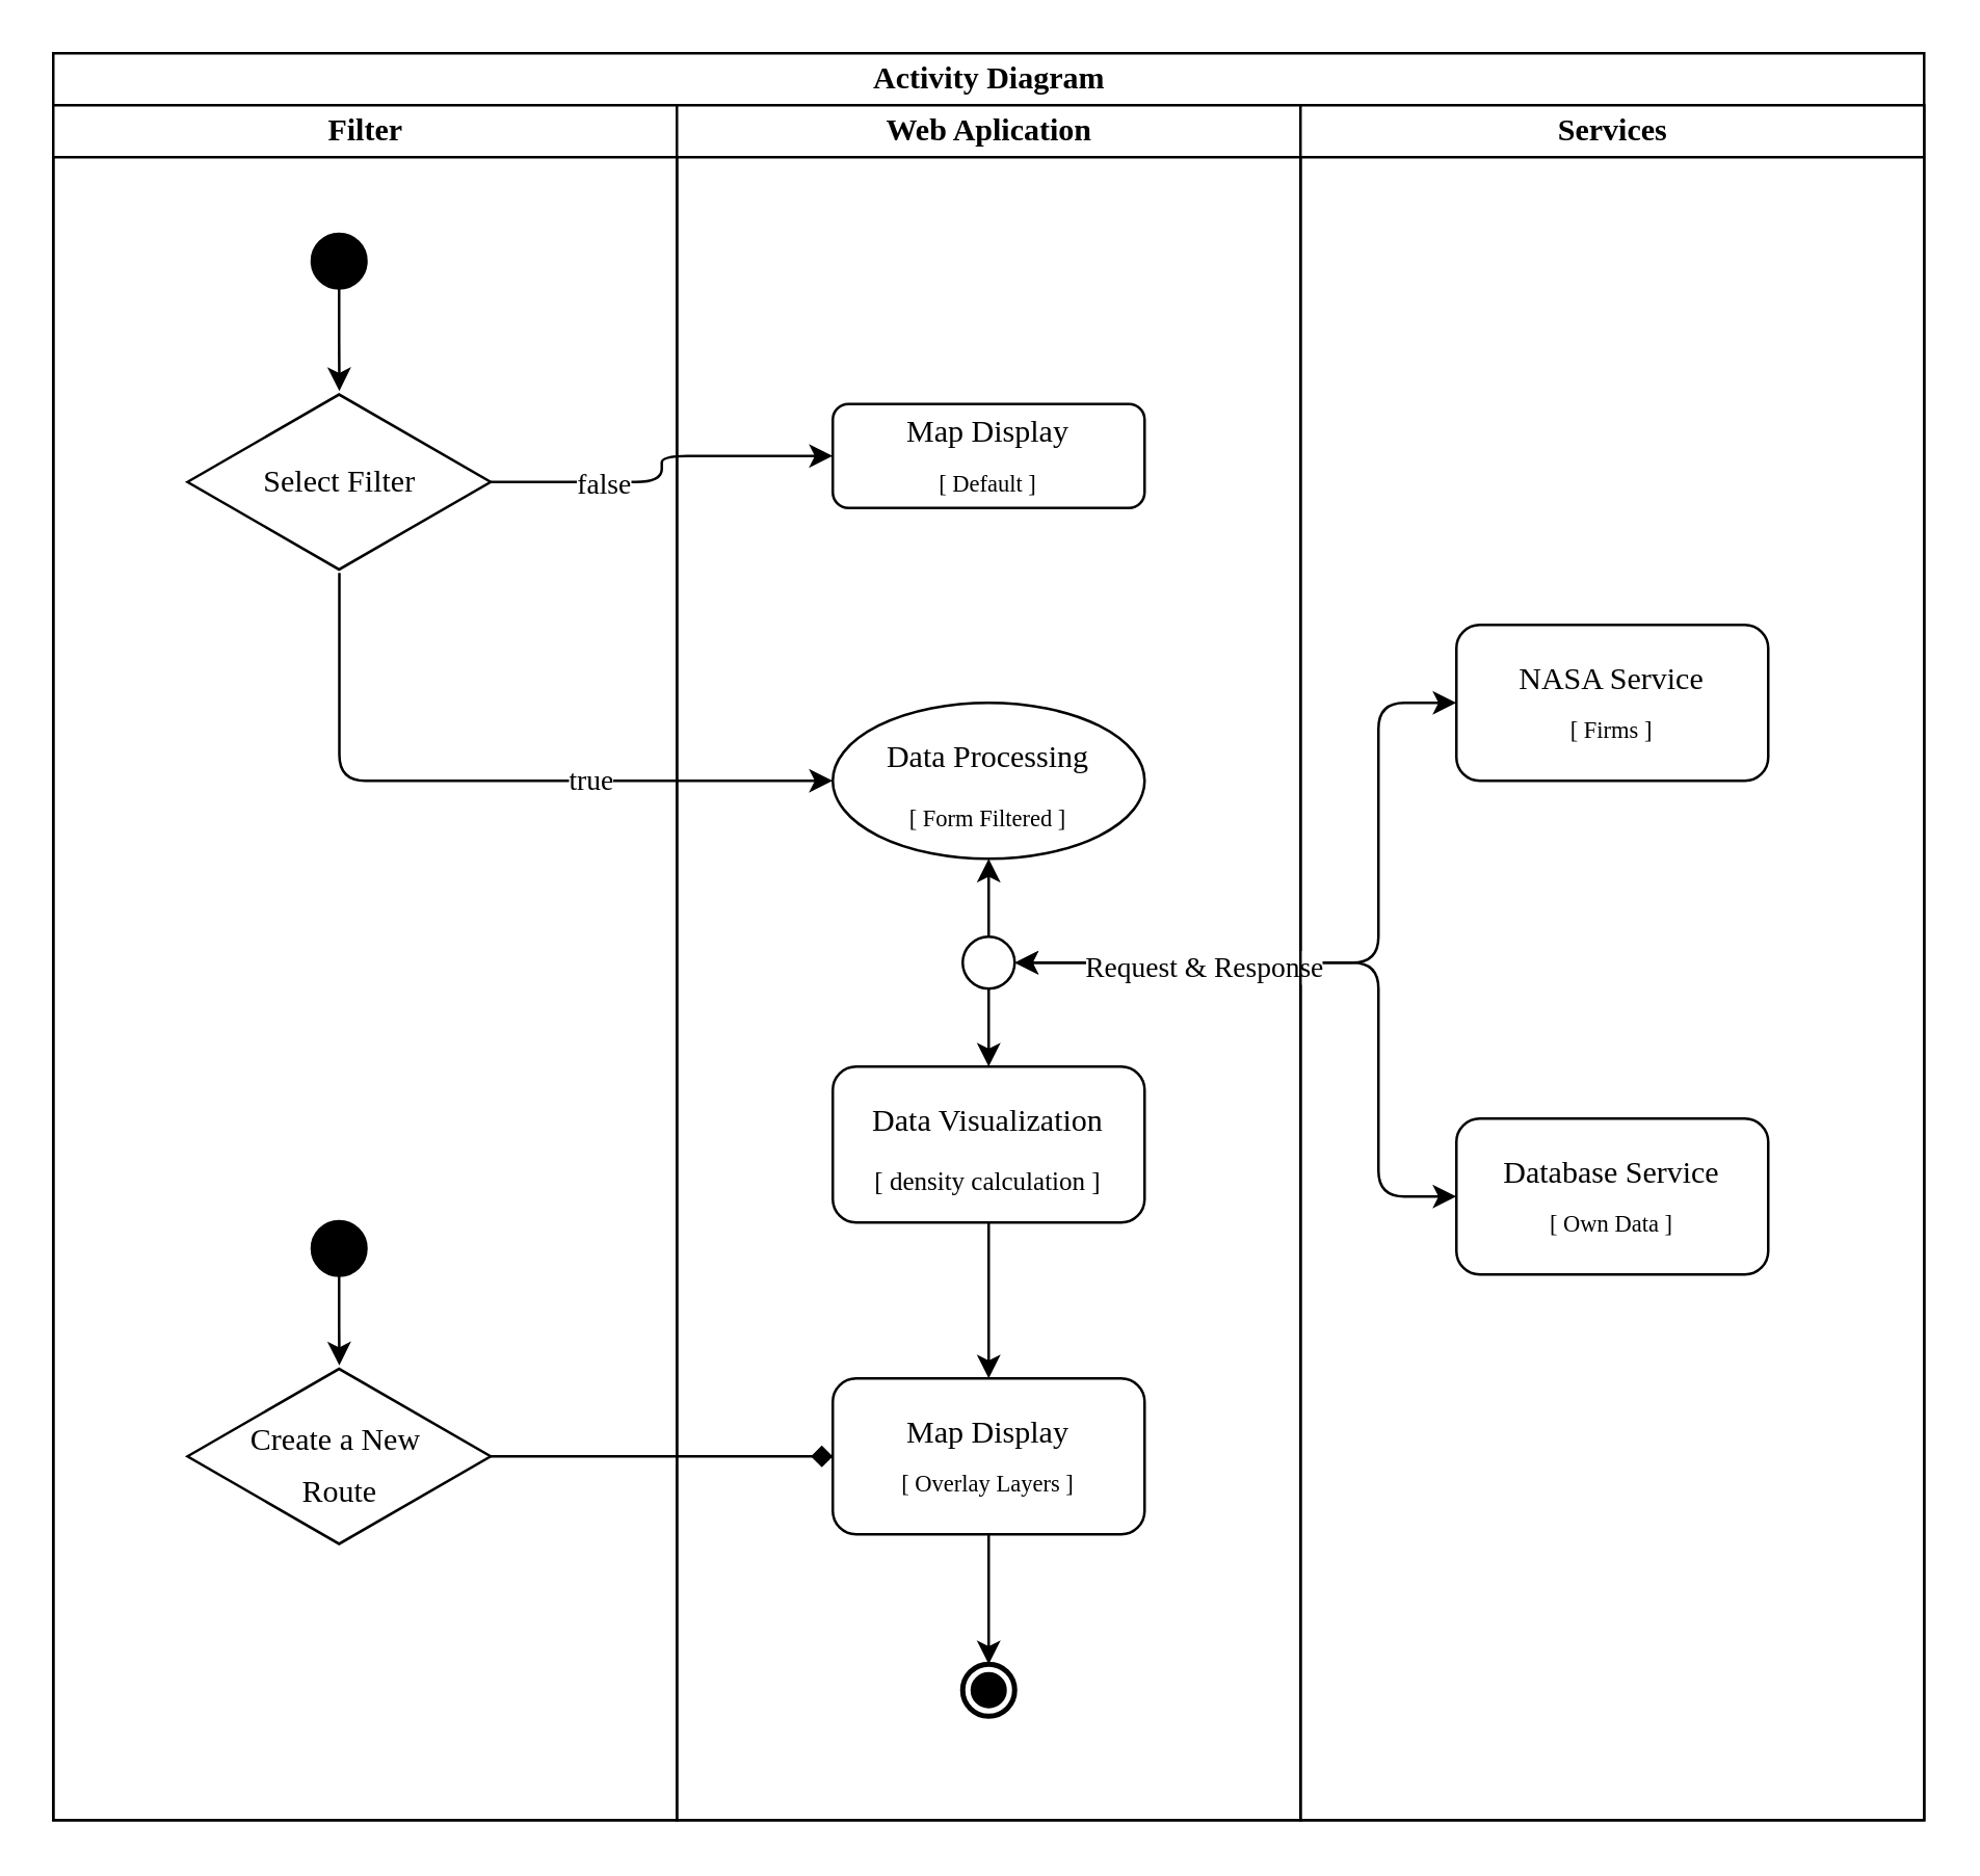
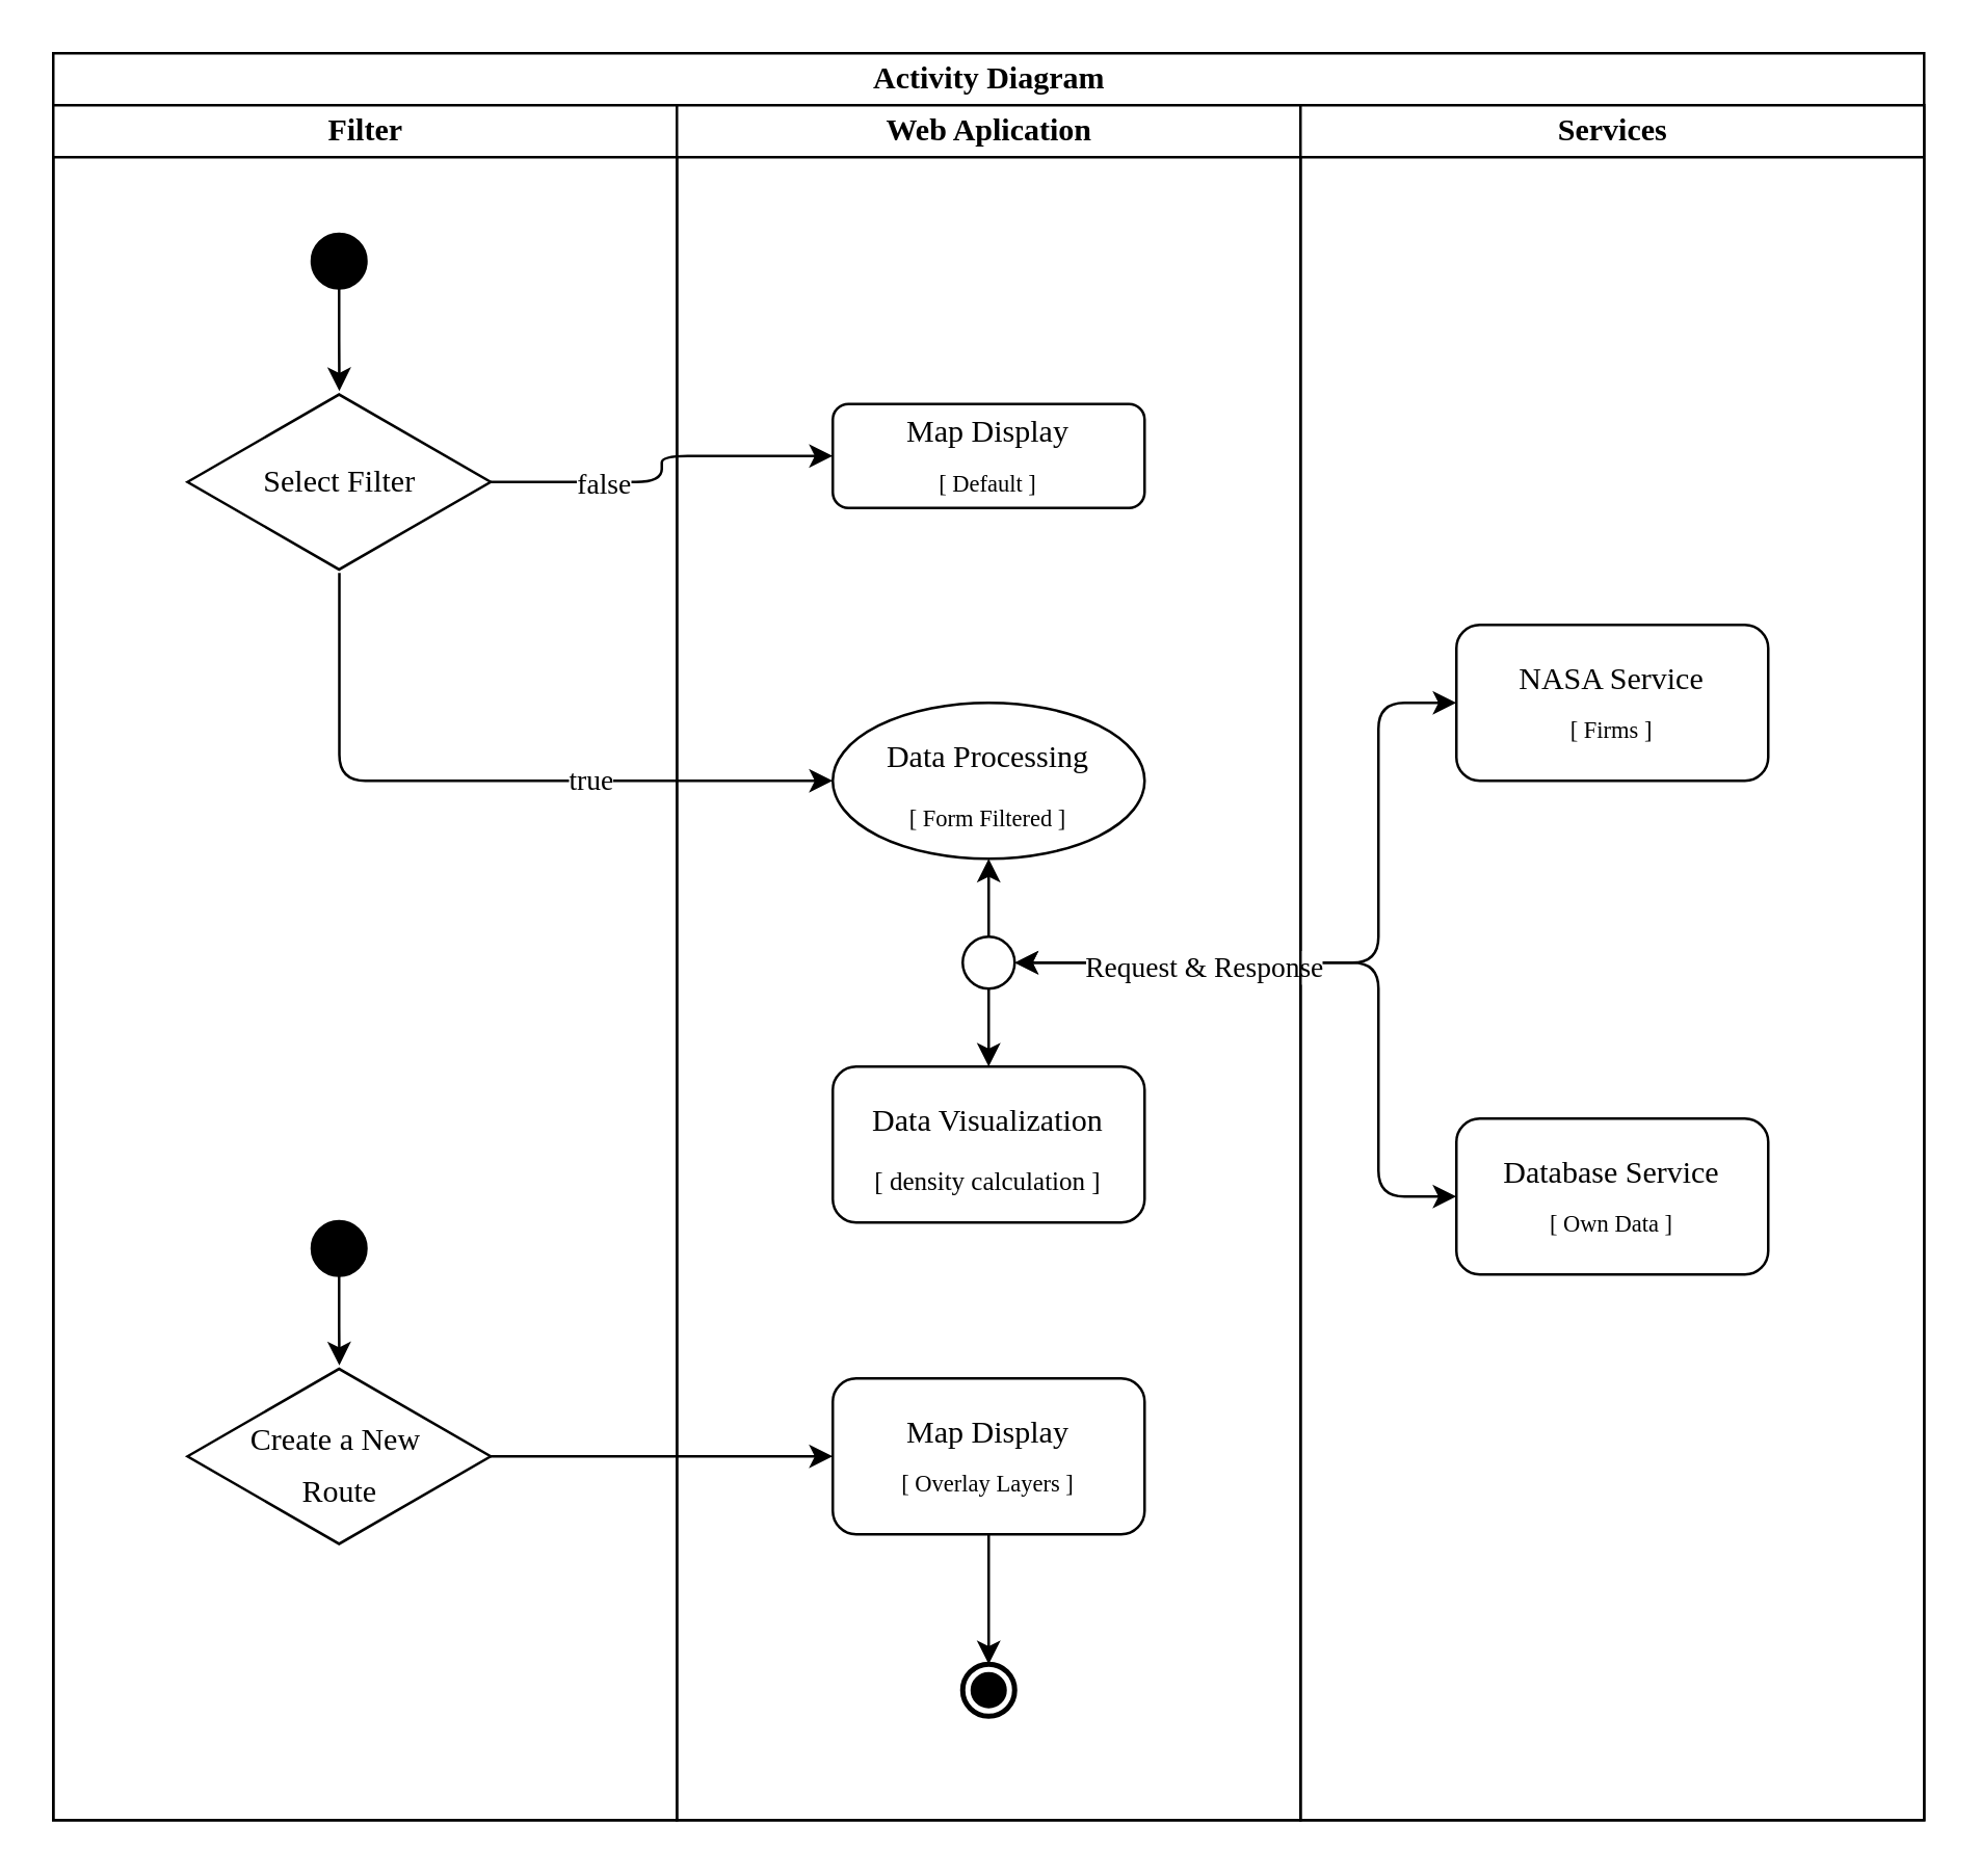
  <mxCell id="0" />
  <mxCell id="1" parent="0" />
  <mxCell id="2" value="Activity Diagram" style="swimlane;childLayout=stackLayout;resizeParent=1;resizeParentMax=0;startSize=20;html=1;fontFamily=Chakra Petch;fontSource=https%3A%2F%2Ffonts.googleapis.com%2Fcss%3Ffamily%3DChakra%2BPetch;verticalAlign=middle;" parent="1" vertex="1"><mxGeometry x="20" y="20" width="720" height="680" as="geometry" /></mxCell>
  <mxCell id="3" value="Filter" style="swimlane;startSize=20;html=1;fontFamily=Chakra Petch;fontSource=https%3A%2F%2Ffonts.googleapis.com%2Fcss%3Ffamily%3DChakra%2BPetch;" parent="2" vertex="1"><mxGeometry y="20" width="240" height="660" as="geometry" /></mxCell>
  <mxCell id="4" value="" style="edgeStyle=orthogonalEdgeStyle;rounded=0;orthogonalLoop=1;jettySize=auto;html=1;" edge="1" parent="3" source="5" target="6"><mxGeometry relative="1" as="geometry" /></mxCell>
  <mxCell id="5" value="" style="strokeWidth=2;html=1;shape=mxgraph.flowchart.start_2;whiteSpace=wrap;labelBackgroundColor=none;fillColor=#000000;" parent="3" vertex="1"><mxGeometry x="100" y="50" width="20" height="20" as="geometry" /></mxCell>
  <mxCell id="6" value="&lt;font face=&quot;Chakra Petch&quot;&gt;Select Filter&lt;/font&gt;" style="html=1;whiteSpace=wrap;aspect=fixed;shape=isoRectangle;" parent="3" vertex="1"><mxGeometry x="51.66" y="110" width="116.67" height="70" as="geometry" /></mxCell>
  <mxCell id="7" value="&lt;p style=&quot;line-height: 60%;&quot;&gt;&lt;font face=&quot;Chakra Petch&quot;&gt;Create a New&amp;nbsp;&lt;/font&gt;&lt;/p&gt;&lt;div style=&quot;line-height: 60%;&quot;&gt;&lt;font face=&quot;Chakra Petch&quot;&gt;Route&lt;/font&gt;&lt;/div&gt;&lt;p&gt;&lt;/p&gt;" style="html=1;whiteSpace=wrap;aspect=fixed;shape=isoRectangle;verticalAlign=middle;spacingTop=7;" parent="3" vertex="1"><mxGeometry x="51.66" y="485" width="116.67" height="70" as="geometry" /></mxCell>
  <mxCell id="8" value="" style="edgeStyle=orthogonalEdgeStyle;rounded=0;orthogonalLoop=1;jettySize=auto;html=1;" edge="1" parent="3" source="9" target="7"><mxGeometry relative="1" as="geometry" /></mxCell>
  <mxCell id="9" value="" style="strokeWidth=2;html=1;shape=mxgraph.flowchart.start_2;whiteSpace=wrap;labelBackgroundColor=none;fillColor=#000000;" vertex="1" parent="3"><mxGeometry x="100" y="430" width="20" height="20" as="geometry" /></mxCell>
  <mxCell id="10" value="Web Aplication" style="swimlane;startSize=20;html=1;fontFamily=Chakra Petch;fontSource=https%3A%2F%2Ffonts.googleapis.com%2Fcss%3Ffamily%3DChakra%2BPetch;" parent="2" vertex="1"><mxGeometry x="240" y="20" width="240" height="660" as="geometry" /></mxCell>
  <mxCell id="11" style="edgeStyle=orthogonalEdgeStyle;rounded=1;orthogonalLoop=1;jettySize=auto;html=1;exitX=0.5;exitY=1;exitDx=0;exitDy=0;curved=0;entryX=0.5;entryY=0;entryDx=0;entryDy=0;" edge="1" parent="10" source="19" target="18"><mxGeometry relative="1" as="geometry"><Array as="points"><mxPoint x="120" y="370" /><mxPoint x="120" y="370" /></Array></mxGeometry></mxCell>
  <mxCell id="12" style="edgeStyle=orthogonalEdgeStyle;rounded=0;orthogonalLoop=1;jettySize=auto;html=1;entryX=0.5;entryY=0;entryDx=0;entryDy=0;startArrow=classic;startFill=1;endArrow=none;endFill=0;" edge="1" parent="10" source="13" target="19"><mxGeometry relative="1" as="geometry" /></mxCell>
  <mxCell id="13" value="&lt;div style=&quot;line-height: 190%;&quot;&gt;&lt;span style=&quot;font-family: &amp;quot;Chakra Petch&amp;quot;;&quot;&gt;Data Processing&lt;/span&gt;&lt;/div&gt;&lt;div style=&quot;line-height: 190%;&quot;&gt;&lt;font style=&quot;font-size: 9px;&quot; face=&quot;vGZFlgYN_mPBk40w1wnj&quot;&gt;[ Form Filtered ]&lt;/font&gt;&lt;/div&gt;" style="ellipse;whiteSpace=wrap;html=1;spacingTop=6;" vertex="1" parent="10"><mxGeometry x="60" y="230" width="120" height="60" as="geometry" /></mxCell>
  <mxCell id="14" value="&lt;font data-font-src=&quot;https://fonts.googleapis.com/css?family=Chakra+Petch&quot; face=&quot;Chakra Petch&quot;&gt;Map Display&lt;/font&gt;&lt;div style=&quot;line-height: 190%;&quot;&gt;&lt;font style=&quot;font-size: 9px;&quot; face=&quot;vGZFlgYN_mPBk40w1wnj&quot;&gt;[ Default ]&lt;/font&gt;&lt;/div&gt;" style="rounded=1;whiteSpace=wrap;html=1;verticalAlign=middle;spacingTop=6;" parent="10" vertex="1"><mxGeometry x="60" y="115" width="120" height="40" as="geometry" /></mxCell>
  <mxCell id="15" value="" style="edgeStyle=orthogonalEdgeStyle;rounded=0;orthogonalLoop=1;jettySize=auto;html=1;entryX=0.5;entryY=0;entryDx=0;entryDy=0;" edge="1" parent="10" source="16" target="21"><mxGeometry relative="1" as="geometry" /></mxCell>
  <mxCell id="16" value="&lt;font data-font-src=&quot;https://fonts.googleapis.com/css?family=Chakra+Petch&quot; face=&quot;Chakra Petch&quot;&gt;Map Display&lt;/font&gt;&lt;div style=&quot;line-height: 190%;&quot;&gt;&lt;font style=&quot;font-size: 9px;&quot; face=&quot;vGZFlgYN_mPBk40w1wnj&quot;&gt;[ Overlay Layers ]&lt;/font&gt;&lt;/div&gt;" style="rounded=1;whiteSpace=wrap;html=1;spacingTop=6;" vertex="1" parent="10"><mxGeometry x="60" y="490" width="120" height="60" as="geometry" /></mxCell>
- <mxCell id="17" style="edgeStyle=orthogonalEdgeStyle;rounded=0;orthogonalLoop=1;jettySize=auto;html=1;entryX=0.5;entryY=0;entryDx=0;entryDy=0;" edge="1" parent="10" source="18" target="16"><mxGeometry relative="1" as="geometry" /></mxCell>
  <mxCell id="18" value="&lt;div style=&quot;line-height: 190%;&quot;&gt;&lt;font style=&quot;&quot;&gt;&lt;font face=&quot;Chakra Petch&quot;&gt;Data Visualization&lt;/font&gt;&lt;/font&gt;&lt;/div&gt;&lt;div style=&quot;line-height: 190%;&quot;&gt;&lt;font style=&quot;&quot;&gt;&lt;font size=&quot;1&quot; face=&quot;vGZFlgYN_mPBk40w1wnj&quot;&gt;[ density calculation&amp;nbsp;]&lt;/font&gt;&lt;/font&gt;&lt;/div&gt;" style="rounded=1;whiteSpace=wrap;html=1;spacingTop=6;" vertex="1" parent="10"><mxGeometry x="60" y="370" width="120" height="60" as="geometry" /></mxCell>
  <mxCell id="19" value="" style="ellipse;whiteSpace=wrap;html=1;aspect=fixed;" vertex="1" parent="10"><mxGeometry x="110" y="320" width="20" height="20" as="geometry" /></mxCell>
  <mxCell id="20" value="" style="group" parent="10" vertex="1" connectable="0"><mxGeometry x="110" y="600" width="20" height="20" as="geometry" /></mxCell>
  <mxCell id="21" value="" style="ellipse;shape=doubleEllipse;whiteSpace=wrap;html=1;aspect=fixed;strokeWidth=2;" parent="20" vertex="1"><mxGeometry width="20" height="20" as="geometry" /></mxCell>
  <mxCell id="22" value="" style="strokeWidth=2;html=1;shape=mxgraph.flowchart.start_2;whiteSpace=wrap;labelBackgroundColor=none;fillColor=#000000;" parent="20" vertex="1"><mxGeometry x="5" y="5" width="10" height="10" as="geometry" /></mxCell>
  <mxCell id="23" style="edgeStyle=orthogonalEdgeStyle;rounded=1;orthogonalLoop=1;jettySize=auto;html=1;entryX=0;entryY=0.5;entryDx=0;entryDy=0;strokeColor=default;curved=0;" parent="2" source="6" target="14" edge="1"><mxGeometry relative="1" as="geometry" /></mxCell>
  <mxCell id="24" value="false" style="edgeLabel;html=1;align=center;verticalAlign=middle;resizable=0;points=[];fontFamily=Chakra Petch;fontSource=https%3A%2F%2Ffonts.googleapis.com%2Fcss%3Ffamily%3DChakra%2BPetch;" parent="23" vertex="1" connectable="0"><mxGeometry x="-0.397" relative="1" as="geometry"><mxPoint as="offset" /></mxGeometry></mxCell>
  <mxCell id="25" style="edgeStyle=orthogonalEdgeStyle;rounded=1;orthogonalLoop=1;jettySize=auto;html=1;entryX=0;entryY=0.5;entryDx=0;entryDy=0;curved=0;" parent="2" source="6" edge="1"><mxGeometry relative="1" as="geometry"><Array as="points"><mxPoint x="110" y="280" /></Array><mxPoint x="300" y="280.0" as="targetPoint" /></mxGeometry></mxCell>
  <mxCell id="26" value="&lt;font data-font-src=&quot;https://fonts.googleapis.com/css?family=Chakra+Petch&quot; face=&quot;Chakra Petch&quot;&gt;true&lt;/font&gt;" style="edgeLabel;html=1;align=center;verticalAlign=middle;resizable=0;points=[];" parent="25" vertex="1" connectable="0"><mxGeometry x="0.307" y="1" relative="1" as="geometry"><mxPoint as="offset" /></mxGeometry></mxCell>
  <mxCell id="27" style="edgeStyle=orthogonalEdgeStyle;rounded=1;orthogonalLoop=1;jettySize=auto;html=1;exitX=1;exitY=0.5;exitDx=0;exitDy=0;curved=0;startArrow=classic;startFill=1;entryX=0;entryY=0.5;entryDx=0;entryDy=0;" edge="1" parent="2" source="19" target="32"><mxGeometry relative="1" as="geometry"><mxPoint x="420" y="279.97" as="sourcePoint" /><mxPoint x="540" y="350" as="targetPoint" /><Array as="points"><mxPoint x="510" y="350" /><mxPoint x="510" y="440" /></Array></mxGeometry></mxCell>
  <mxCell id="28" style="edgeStyle=orthogonalEdgeStyle;rounded=1;orthogonalLoop=1;jettySize=auto;html=1;entryX=0;entryY=0.5;entryDx=0;entryDy=0;startArrow=classic;startFill=1;exitX=1;exitY=0.5;exitDx=0;exitDy=0;curved=0;" edge="1" parent="2" source="19" target="31"><mxGeometry relative="1" as="geometry"><Array as="points"><mxPoint x="510" y="350" /><mxPoint x="510" y="250" /></Array></mxGeometry></mxCell>
  <mxCell id="29" value="&lt;span style=&quot;font-family: &amp;quot;Chakra Petch&amp;quot;;&quot;&gt;Request &amp;amp; Response&lt;/span&gt;" style="edgeLabel;html=1;align=center;verticalAlign=middle;resizable=0;points=[];" vertex="1" connectable="0" parent="28"><mxGeometry x="-0.825" relative="1" as="geometry"><mxPoint x="48" y="1" as="offset" /></mxGeometry></mxCell>
  <mxCell id="30" value="Services" style="swimlane;startSize=20;html=1;fontFamily=Chakra Petch;fontSource=https%3A%2F%2Ffonts.googleapis.com%2Fcss%3Ffamily%3DChakra%2BPetch;" parent="2" vertex="1"><mxGeometry x="480" y="20" width="240" height="660" as="geometry" /></mxCell>
  <mxCell id="31" value="&lt;font face=&quot;Chakra Petch&quot;&gt;NASA Service&lt;/font&gt;&lt;br&gt;&lt;div style=&quot;line-height: 190%;&quot;&gt;&lt;font style=&quot;font-size: 9px;&quot; face=&quot;vGZFlgYN_mPBk40w1wnj&quot;&gt;[ Firms ]&lt;/font&gt;&lt;/div&gt;" style="rounded=1;whiteSpace=wrap;html=1;spacingTop=6;" vertex="1" parent="30"><mxGeometry x="60" y="200" width="120" height="60" as="geometry" /></mxCell>
  <mxCell id="32" value="&lt;font face=&quot;Chakra Petch&quot;&gt;Database Service&lt;/font&gt;&lt;br&gt;&lt;div style=&quot;line-height: 190%;&quot;&gt;&lt;font style=&quot;font-size: 9px;&quot; face=&quot;vGZFlgYN_mPBk40w1wnj&quot;&gt;[ Own Data ]&lt;/font&gt;&lt;/div&gt;" style="rounded=1;whiteSpace=wrap;html=1;spacingTop=6;" vertex="1" parent="30"><mxGeometry x="60" y="390" width="120" height="60" as="geometry" /></mxCell>
- <mxCell id="33" style="edgeStyle=orthogonalEdgeStyle;rounded=0;orthogonalLoop=1;jettySize=auto;html=1;endArrow=diamond;" edge="1" parent="2" source="7" target="16"><mxGeometry relative="1" as="geometry" /></mxCell>
+ <mxCell id="33" style="edgeStyle=orthogonalEdgeStyle;rounded=0;orthogonalLoop=1;jettySize=auto;html=1;" edge="1" parent="2" source="7" target="16"><mxGeometry relative="1" as="geometry" /></mxCell>
